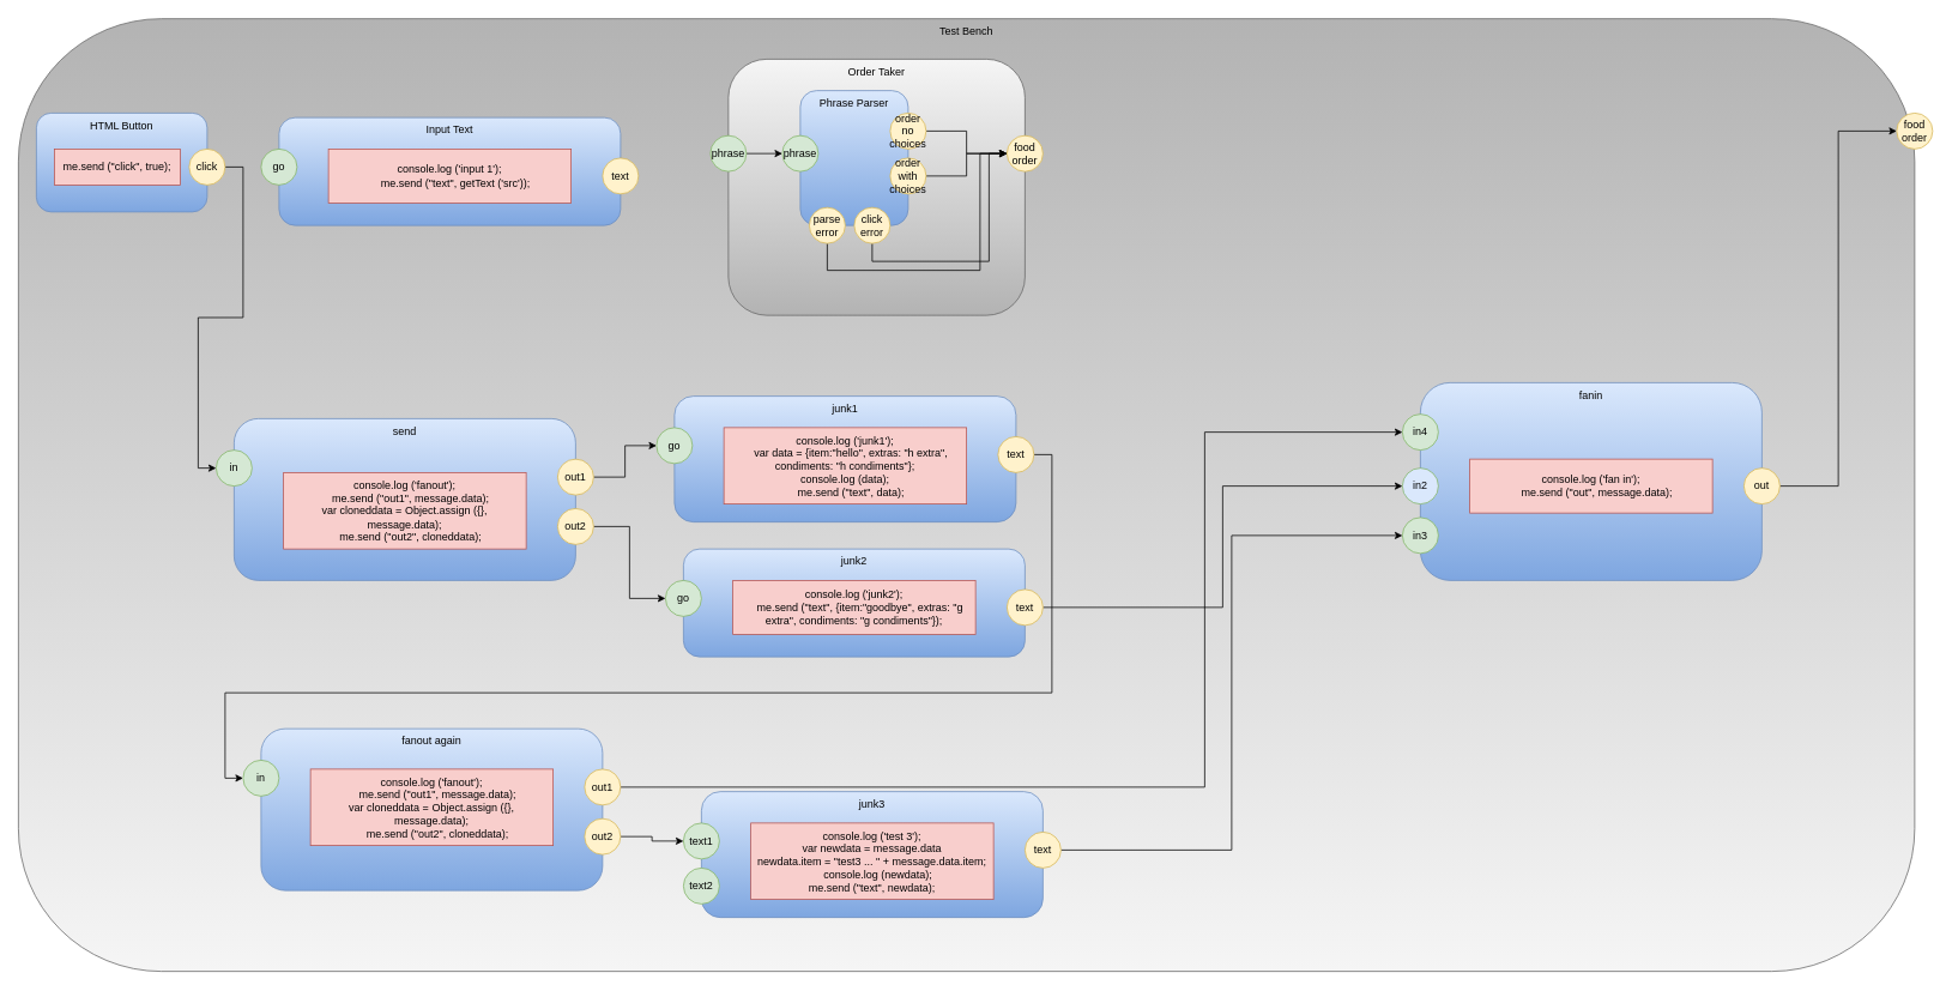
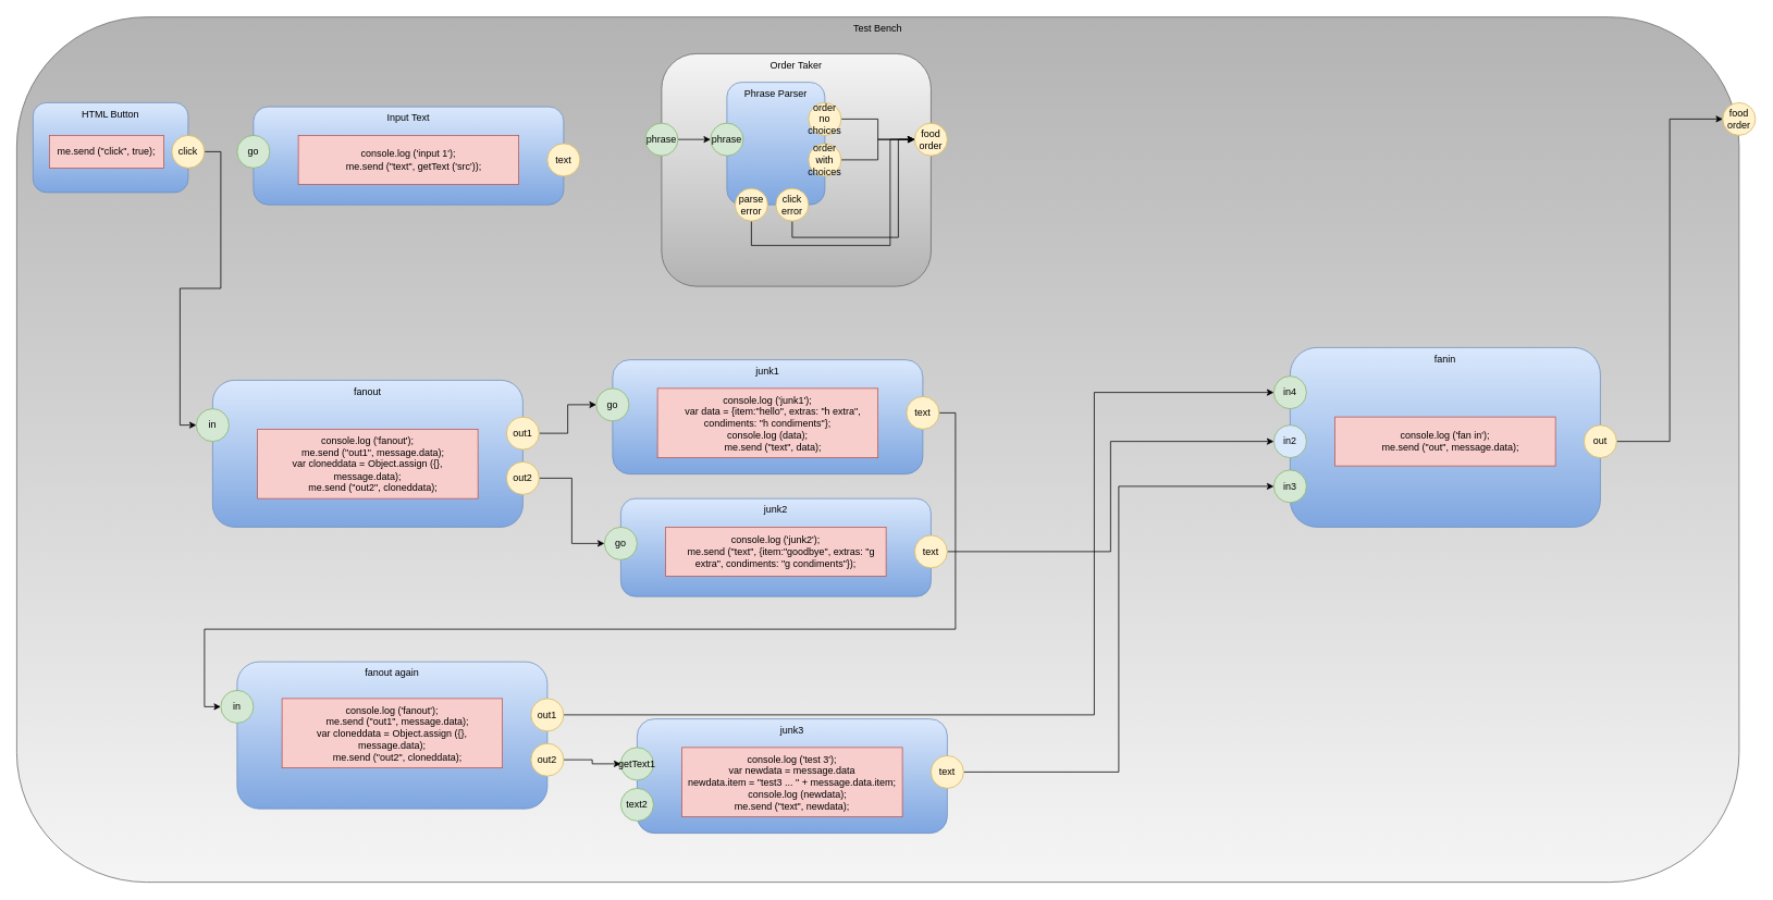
  <mxCell id="0" />
  <mxCell id="1" parent="0" />
  <mxCell id="2" value="Test Bench" style="rounded=1;whiteSpace=wrap;html=1;horizontal=1;verticalAlign=top;gradientColor=#b3b3b3;fillColor=#f5f5f5;strokeColor=#666666;gradientDirection=north;" parent="1" vertex="1"><mxGeometry x="20" y="20" width="2110" height="1060" as="geometry" /></mxCell>
  <mxCell id="3" value="Order Taker" style="rounded=1;whiteSpace=wrap;html=1;horizontal=1;verticalAlign=top;fillColor=#f5f5f5;strokeColor=#666666;gradientColor=#b3b3b3;" parent="1" vertex="1"><mxGeometry x="810" y="65" width="330" height="285" as="geometry" /></mxCell>
  <mxCell id="4" value="food order" style="ellipse;whiteSpace=wrap;html=1;aspect=fixed;fillColor=#fff2cc;strokeColor=#d6b656;" parent="1" vertex="1"><mxGeometry x="1120" y="150" width="40" height="40" as="geometry" /></mxCell>
  <mxCell id="5" style="edgeStyle=orthogonalEdgeStyle;rounded=0;orthogonalLoop=1;jettySize=auto;html=1;exitX=1;exitY=0.5;exitDx=0;exitDy=0;" parent="1" source="6" target="17" edge="1"><mxGeometry relative="1" as="geometry" /></mxCell>
  <mxCell id="6" value="phrase" style="ellipse;whiteSpace=wrap;html=1;aspect=fixed;fillColor=#d5e8d4;strokeColor=#82b366;" parent="1" vertex="1"><mxGeometry x="790" y="150" width="40" height="40" as="geometry" /></mxCell>
  <mxCell id="7" value="HTML Button" style="rounded=1;whiteSpace=wrap;html=1;fillColor=#dae8fc;strokeColor=#6c8ebf;gradientColor=#7ea6e0;verticalAlign=top;" parent="1" vertex="1"><mxGeometry x="40" y="125" width="190" height="110" as="geometry" /></mxCell>
  <mxCell id="8" style="edgeStyle=orthogonalEdgeStyle;rounded=0;orthogonalLoop=1;jettySize=auto;html=1;exitX=1;exitY=0.5;exitDx=0;exitDy=0;entryX=0;entryY=0.5;entryDx=0;entryDy=0;" edge="1" parent="1" source="9" target="45"><mxGeometry relative="1" as="geometry" /></mxCell>
  <mxCell id="9" value="click" style="ellipse;whiteSpace=wrap;html=1;aspect=fixed;fillColor=#fff2cc;strokeColor=#d6b656;" parent="1" vertex="1"><mxGeometry x="210" y="165" width="40" height="40" as="geometry" /></mxCell>
  <mxCell id="10" value="Input Text" style="rounded=1;whiteSpace=wrap;html=1;fillColor=#dae8fc;strokeColor=#6c8ebf;gradientColor=#7ea6e0;verticalAlign=top;" parent="1" vertex="1"><mxGeometry x="310" y="130" width="380" height="120" as="geometry" /></mxCell>
  <mxCell id="11" value="text" style="ellipse;whiteSpace=wrap;html=1;aspect=fixed;fillColor=#fff2cc;strokeColor=#d6b656;" parent="1" vertex="1"><mxGeometry x="670" y="175" width="40" height="40" as="geometry" /></mxCell>
  <mxCell id="12" value="go" style="ellipse;whiteSpace=wrap;html=1;aspect=fixed;fillColor=#d5e8d4;strokeColor=#82b366;" parent="1" vertex="1"><mxGeometry x="290" y="165" width="40" height="40" as="geometry" /></mxCell>
  <mxCell id="13" value="food order" style="ellipse;whiteSpace=wrap;html=1;aspect=fixed;fillColor=#fff2cc;strokeColor=#d6b656;" parent="1" vertex="1"><mxGeometry x="2110" y="125" width="40" height="40" as="geometry" /></mxCell>
  <mxCell id="14" value="Phrase Parser" style="rounded=1;whiteSpace=wrap;html=1;gradientColor=#7ea6e0;fillColor=#dae8fc;strokeColor=#6c8ebf;verticalAlign=top;" parent="1" vertex="1"><mxGeometry x="890" y="100" width="120" height="150" as="geometry" /></mxCell>
  <mxCell id="15" style="edgeStyle=orthogonalEdgeStyle;rounded=0;orthogonalLoop=1;jettySize=auto;html=1;exitX=1;exitY=0.5;exitDx=0;exitDy=0;" parent="1" source="16" target="4" edge="1"><mxGeometry relative="1" as="geometry" /></mxCell>
  <mxCell id="16" value="order no choices" style="ellipse;whiteSpace=wrap;html=1;aspect=fixed;fillColor=#fff2cc;strokeColor=#d6b656;" parent="1" vertex="1"><mxGeometry x="990" y="125" width="40" height="40" as="geometry" /></mxCell>
  <mxCell id="17" value="phrase" style="ellipse;whiteSpace=wrap;html=1;aspect=fixed;fillColor=#d5e8d4;strokeColor=#82b366;" parent="1" vertex="1"><mxGeometry x="870" y="150" width="40" height="40" as="geometry" /></mxCell>
  <mxCell id="18" style="edgeStyle=orthogonalEdgeStyle;rounded=0;orthogonalLoop=1;jettySize=auto;html=1;exitX=1;exitY=0.5;exitDx=0;exitDy=0;" parent="1" source="19" target="4" edge="1"><mxGeometry relative="1" as="geometry" /></mxCell>
  <mxCell id="19" value="order with choices" style="ellipse;whiteSpace=wrap;html=1;aspect=fixed;fillColor=#fff2cc;strokeColor=#d6b656;" parent="1" vertex="1"><mxGeometry x="990" y="175" width="40" height="40" as="geometry" /></mxCell>
  <mxCell id="20" style="edgeStyle=orthogonalEdgeStyle;rounded=0;orthogonalLoop=1;jettySize=auto;html=1;exitX=0.5;exitY=1;exitDx=0;exitDy=0;entryX=0;entryY=0.5;entryDx=0;entryDy=0;" parent="1" source="21" target="4" edge="1"><mxGeometry relative="1" as="geometry"><Array as="points"><mxPoint x="920" y="300" /><mxPoint x="1090" y="300" /><mxPoint x="1090" y="170" /></Array></mxGeometry></mxCell>
  <mxCell id="21" value="parse error" style="ellipse;whiteSpace=wrap;html=1;aspect=fixed;fillColor=#fff2cc;strokeColor=#d6b656;" parent="1" vertex="1"><mxGeometry x="900" y="230" width="40" height="40" as="geometry" /></mxCell>
  <mxCell id="22" style="edgeStyle=orthogonalEdgeStyle;rounded=0;orthogonalLoop=1;jettySize=auto;html=1;exitX=0.5;exitY=1;exitDx=0;exitDy=0;entryX=0;entryY=0.5;entryDx=0;entryDy=0;" parent="1" source="23" target="4" edge="1"><mxGeometry relative="1" as="geometry"><Array as="points"><mxPoint x="970" y="290" /><mxPoint x="1100" y="290" /><mxPoint x="1100" y="170" /></Array></mxGeometry></mxCell>
  <mxCell id="23" value="click error" style="ellipse;whiteSpace=wrap;html=1;aspect=fixed;fillColor=#fff2cc;strokeColor=#d6b656;" parent="1" vertex="1"><mxGeometry x="950" y="230" width="40" height="40" as="geometry" /></mxCell>
  <mxCell id="24" value="me.send (&quot;click&quot;, true);" style="rounded=0;whiteSpace=wrap;html=1;fillColor=#f8cecc;strokeColor=#b85450;" parent="1" vertex="1"><mxGeometry x="60" y="165" width="140" height="40" as="geometry" /></mxCell>
  <mxCell id="25" value="&lt;div&gt;console.log ('input 1');&lt;/div&gt;&lt;div&gt;&amp;nbsp; &amp;nbsp; me.send (&quot;text&quot;, getText ('src'));&lt;/div&gt;" style="rounded=0;whiteSpace=wrap;html=1;fillColor=#f8cecc;strokeColor=#b85450;" parent="1" vertex="1"><mxGeometry x="365" y="165" width="270" height="60" as="geometry" /></mxCell>
  <mxCell id="26" value="junk1" style="rounded=1;whiteSpace=wrap;html=1;fillColor=#dae8fc;strokeColor=#6c8ebf;gradientColor=#7ea6e0;verticalAlign=top;" vertex="1" parent="1"><mxGeometry x="750" y="440" width="380" height="140" as="geometry" /></mxCell>
  <mxCell id="27" style="edgeStyle=orthogonalEdgeStyle;rounded=0;orthogonalLoop=1;jettySize=auto;html=1;exitX=1;exitY=0.5;exitDx=0;exitDy=0;entryX=0;entryY=0.5;entryDx=0;entryDy=0;" edge="1" parent="1" source="28" target="52"><mxGeometry relative="1" as="geometry"><Array as="points"><mxPoint x="1170" y="505" /><mxPoint x="1170" y="770" /><mxPoint x="250" y="770" /><mxPoint x="250" y="865" /></Array></mxGeometry></mxCell>
  <mxCell id="28" value="text" style="ellipse;whiteSpace=wrap;html=1;aspect=fixed;fillColor=#fff2cc;strokeColor=#d6b656;" vertex="1" parent="1"><mxGeometry x="1110" y="485" width="40" height="40" as="geometry" /></mxCell>
  <mxCell id="29" value="go" style="ellipse;whiteSpace=wrap;html=1;aspect=fixed;fillColor=#d5e8d4;strokeColor=#82b366;" vertex="1" parent="1"><mxGeometry x="730" y="475" width="40" height="40" as="geometry" /></mxCell>
  <mxCell id="30" value="&lt;div&gt;console.log ('junk1');&lt;/div&gt;&lt;div&gt;&amp;nbsp; &amp;nbsp; var data = {item:&quot;hello&quot;, extras: &quot;h extra&quot;, condiments: &quot;h condiments&quot;};&lt;br&gt;&lt;/div&gt;&lt;div&gt;console.log (data);&lt;/div&gt;&amp;nbsp; &amp;nbsp; me.send (&quot;text&quot;, data);" style="rounded=0;whiteSpace=wrap;html=1;fillColor=#f8cecc;strokeColor=#b85450;" vertex="1" parent="1"><mxGeometry x="805" y="475" width="270" height="85" as="geometry" /></mxCell>
  <mxCell id="31" value="junk2" style="rounded=1;whiteSpace=wrap;html=1;fillColor=#dae8fc;strokeColor=#6c8ebf;gradientColor=#7ea6e0;verticalAlign=top;" vertex="1" parent="1"><mxGeometry x="760" y="610" width="380" height="120" as="geometry" /></mxCell>
  <mxCell id="32" style="edgeStyle=orthogonalEdgeStyle;rounded=0;orthogonalLoop=1;jettySize=auto;html=1;exitX=1;exitY=0.5;exitDx=0;exitDy=0;entryX=0;entryY=0.5;entryDx=0;entryDy=0;" edge="1" parent="1" source="33" target="60"><mxGeometry relative="1" as="geometry" /></mxCell>
  <mxCell id="33" value="text" style="ellipse;whiteSpace=wrap;html=1;aspect=fixed;fillColor=#fff2cc;strokeColor=#d6b656;" vertex="1" parent="1"><mxGeometry x="1120" y="655" width="40" height="40" as="geometry" /></mxCell>
  <mxCell id="34" value="go" style="ellipse;whiteSpace=wrap;html=1;aspect=fixed;fillColor=#d5e8d4;strokeColor=#82b366;" vertex="1" parent="1"><mxGeometry x="740" y="645" width="40" height="40" as="geometry" /></mxCell>
  <mxCell id="35" value="&lt;div&gt;console.log ('junk2');&lt;/div&gt;&lt;div&gt;&amp;nbsp; &amp;nbsp; me.send (&quot;text&quot;, {item:&quot;goodbye&quot;, extras: &quot;g extra&quot;, condiments: &quot;g condiments&quot;});&lt;/div&gt;" style="rounded=0;whiteSpace=wrap;html=1;fillColor=#f8cecc;strokeColor=#b85450;" vertex="1" parent="1"><mxGeometry x="815" y="645" width="270" height="60" as="geometry" /></mxCell>
  <mxCell id="36" value="junk3" style="rounded=1;whiteSpace=wrap;html=1;fillColor=#dae8fc;strokeColor=#6c8ebf;gradientColor=#7ea6e0;verticalAlign=top;" vertex="1" parent="1"><mxGeometry x="780" y="880" width="380" height="140" as="geometry" /></mxCell>
  <mxCell id="37" style="edgeStyle=orthogonalEdgeStyle;rounded=0;orthogonalLoop=1;jettySize=auto;html=1;exitX=1;exitY=0.5;exitDx=0;exitDy=0;entryX=0;entryY=0.5;entryDx=0;entryDy=0;" edge="1" parent="1" source="38" target="61"><mxGeometry relative="1" as="geometry" /></mxCell>
  <mxCell id="38" value="text" style="ellipse;whiteSpace=wrap;html=1;aspect=fixed;fillColor=#fff2cc;strokeColor=#d6b656;" vertex="1" parent="1"><mxGeometry x="1140" y="925" width="40" height="40" as="geometry" /></mxCell>
- <mxCell id="39" value="text1" style="ellipse;whiteSpace=wrap;html=1;aspect=fixed;fillColor=#d5e8d4;strokeColor=#82b366;" vertex="1" parent="1"><mxGeometry x="760" y="915" width="40" height="40" as="geometry" /></mxCell>
+ <mxCell id="39" value="getText1" style="ellipse;whiteSpace=wrap;html=1;aspect=fixed;fillColor=#d5e8d4;strokeColor=#82b366;" vertex="1" parent="1"><mxGeometry x="760" y="915" width="40" height="40" as="geometry" /></mxCell>
  <mxCell id="40" value="&lt;div&gt;console.log ('test 3');&lt;/div&gt;&lt;div&gt;var newdata = message.data&lt;/div&gt;&lt;div&gt;newdata.item = &quot;test3 ... &quot; + message.data.item;&lt;/div&gt;&lt;div&gt;&amp;nbsp; &amp;nbsp; console.log (newdata);&lt;/div&gt;&lt;div&gt;me.send (&quot;text&quot;, newdata);&lt;/div&gt;" style="rounded=0;whiteSpace=wrap;html=1;fillColor=#f8cecc;strokeColor=#b85450;" vertex="1" parent="1"><mxGeometry x="835" y="915" width="270" height="85" as="geometry" /></mxCell>
  <mxCell id="41" value="text2" style="ellipse;whiteSpace=wrap;html=1;aspect=fixed;fillColor=#d5e8d4;strokeColor=#82b366;" vertex="1" parent="1"><mxGeometry x="760" y="965" width="40" height="40" as="geometry" /></mxCell>
- <mxCell id="42" value="send" style="rounded=1;whiteSpace=wrap;html=1;fillColor=#dae8fc;strokeColor=#6c8ebf;gradientColor=#7ea6e0;verticalAlign=top;" vertex="1" parent="1"><mxGeometry x="260" y="465" width="380" height="180" as="geometry" /></mxCell>
+ <mxCell id="42" value="fanout" style="rounded=1;whiteSpace=wrap;html=1;fillColor=#dae8fc;strokeColor=#6c8ebf;gradientColor=#7ea6e0;verticalAlign=top;" vertex="1" parent="1"><mxGeometry x="260" y="465" width="380" height="180" as="geometry" /></mxCell>
  <mxCell id="43" style="edgeStyle=orthogonalEdgeStyle;rounded=0;orthogonalLoop=1;jettySize=auto;html=1;exitX=1;exitY=0.5;exitDx=0;exitDy=0;entryX=0;entryY=0.5;entryDx=0;entryDy=0;" edge="1" parent="1" source="44" target="29"><mxGeometry relative="1" as="geometry" /></mxCell>
  <mxCell id="44" value="out1" style="ellipse;whiteSpace=wrap;html=1;aspect=fixed;fillColor=#fff2cc;strokeColor=#d6b656;" vertex="1" parent="1"><mxGeometry x="620" y="510" width="40" height="40" as="geometry" /></mxCell>
  <mxCell id="45" value="in" style="ellipse;whiteSpace=wrap;html=1;aspect=fixed;fillColor=#d5e8d4;strokeColor=#82b366;" vertex="1" parent="1"><mxGeometry x="240" y="500" width="40" height="40" as="geometry" /></mxCell>
  <mxCell id="46" value="&lt;div&gt;console.log ('fanout');&lt;/div&gt;&lt;div&gt;&amp;nbsp; &amp;nbsp; me.send (&quot;out1&quot;, message.data);&lt;br&gt;&lt;/div&gt;&lt;div&gt;var cloneddata = Object.assign ({}, message.data);&lt;/div&gt;&lt;div&gt;&amp;nbsp; &amp;nbsp; me.send (&quot;out2&quot;, cloneddata);&lt;br&gt;&lt;/div&gt;" style="rounded=0;whiteSpace=wrap;html=1;fillColor=#f8cecc;strokeColor=#b85450;" vertex="1" parent="1"><mxGeometry x="315" y="525" width="270" height="85" as="geometry" /></mxCell>
  <mxCell id="47" style="edgeStyle=orthogonalEdgeStyle;rounded=0;orthogonalLoop=1;jettySize=auto;html=1;exitX=1;exitY=0.5;exitDx=0;exitDy=0;entryX=0;entryY=0.5;entryDx=0;entryDy=0;" edge="1" parent="1" source="48" target="34"><mxGeometry relative="1" as="geometry" /></mxCell>
  <mxCell id="48" value="out2" style="ellipse;whiteSpace=wrap;html=1;aspect=fixed;fillColor=#fff2cc;strokeColor=#d6b656;" vertex="1" parent="1"><mxGeometry x="620" y="565" width="40" height="40" as="geometry" /></mxCell>
  <mxCell id="49" value="fanout again" style="rounded=1;whiteSpace=wrap;html=1;fillColor=#dae8fc;strokeColor=#6c8ebf;gradientColor=#7ea6e0;verticalAlign=top;" vertex="1" parent="1"><mxGeometry x="290" y="810" width="380" height="180" as="geometry" /></mxCell>
  <mxCell id="50" style="edgeStyle=orthogonalEdgeStyle;rounded=0;orthogonalLoop=1;jettySize=auto;html=1;exitX=1;exitY=0.5;exitDx=0;exitDy=0;entryX=0;entryY=0.5;entryDx=0;entryDy=0;" edge="1" parent="1" source="51" target="58"><mxGeometry relative="1" as="geometry"><Array as="points"><mxPoint x="1340" y="875" /><mxPoint x="1340" y="480" /></Array></mxGeometry></mxCell>
  <mxCell id="51" value="out1" style="ellipse;whiteSpace=wrap;html=1;aspect=fixed;fillColor=#fff2cc;strokeColor=#d6b656;" vertex="1" parent="1"><mxGeometry x="650" y="855" width="40" height="40" as="geometry" /></mxCell>
  <mxCell id="52" value="in" style="ellipse;whiteSpace=wrap;html=1;aspect=fixed;fillColor=#d5e8d4;strokeColor=#82b366;" vertex="1" parent="1"><mxGeometry x="270" y="845" width="40" height="40" as="geometry" /></mxCell>
  <mxCell id="53" style="edgeStyle=orthogonalEdgeStyle;rounded=0;orthogonalLoop=1;jettySize=auto;html=1;exitX=1;exitY=0.5;exitDx=0;exitDy=0;entryX=0;entryY=0.5;entryDx=0;entryDy=0;" edge="1" parent="1" source="54" target="39"><mxGeometry relative="1" as="geometry" /></mxCell>
  <mxCell id="54" value="out2" style="ellipse;whiteSpace=wrap;html=1;aspect=fixed;fillColor=#fff2cc;strokeColor=#d6b656;" vertex="1" parent="1"><mxGeometry x="650" y="910" width="40" height="40" as="geometry" /></mxCell>
  <mxCell id="55" value="fanin" style="rounded=1;whiteSpace=wrap;html=1;fillColor=#dae8fc;strokeColor=#6c8ebf;gradientColor=#7ea6e0;verticalAlign=top;" vertex="1" parent="1"><mxGeometry x="1580" y="425" width="380" height="220" as="geometry" /></mxCell>
  <mxCell id="56" style="edgeStyle=orthogonalEdgeStyle;rounded=0;orthogonalLoop=1;jettySize=auto;html=1;exitX=1;exitY=0.5;exitDx=0;exitDy=0;entryX=0;entryY=0.5;entryDx=0;entryDy=0;" edge="1" parent="1" source="57" target="13"><mxGeometry relative="1" as="geometry" /></mxCell>
  <mxCell id="57" value="out" style="ellipse;whiteSpace=wrap;html=1;aspect=fixed;fillColor=#fff2cc;strokeColor=#d6b656;" vertex="1" parent="1"><mxGeometry x="1940" y="520" width="40" height="40" as="geometry" /></mxCell>
  <mxCell id="58" value="in4" style="ellipse;whiteSpace=wrap;html=1;aspect=fixed;fillColor=#d5e8d4;strokeColor=#82b366;" vertex="1" parent="1"><mxGeometry x="1560" y="460" width="40" height="40" as="geometry" /></mxCell>
  <mxCell id="59" value="&lt;div&gt;console.log ('fan in');&lt;/div&gt;&lt;div&gt;&amp;nbsp; &amp;nbsp; me.send (&quot;out&quot;, message.data);&lt;/div&gt;" style="rounded=0;whiteSpace=wrap;html=1;fillColor=#f8cecc;strokeColor=#b85450;" vertex="1" parent="1"><mxGeometry x="1635" y="510" width="270" height="60" as="geometry" /></mxCell>
  <mxCell id="60" value="in2" style="ellipse;whiteSpace=wrap;html=1;aspect=fixed;fillColor=#dae8fc;strokeColor=#82b366;" vertex="1" parent="1"><mxGeometry x="1560" y="520" width="40" height="40" as="geometry" /></mxCell>
  <mxCell id="61" value="in3" style="ellipse;whiteSpace=wrap;html=1;aspect=fixed;fillColor=#d5e8d4;strokeColor=#82b366;" vertex="1" parent="1"><mxGeometry x="1560" y="575" width="40" height="40" as="geometry" /></mxCell>
  <mxCell id="62" value="&lt;div&gt;console.log ('fanout');&lt;/div&gt;&lt;div&gt;&amp;nbsp; &amp;nbsp; me.send (&quot;out1&quot;, message.data);&lt;br&gt;&lt;/div&gt;&lt;div&gt;var cloneddata = Object.assign ({}, message.data);&lt;/div&gt;&lt;div&gt;&amp;nbsp; &amp;nbsp; me.send (&quot;out2&quot;, cloneddata);&lt;br&gt;&lt;/div&gt;" style="rounded=0;whiteSpace=wrap;html=1;fillColor=#f8cecc;strokeColor=#b85450;" vertex="1" parent="1"><mxGeometry x="345" y="855" width="270" height="85" as="geometry" /></mxCell>
